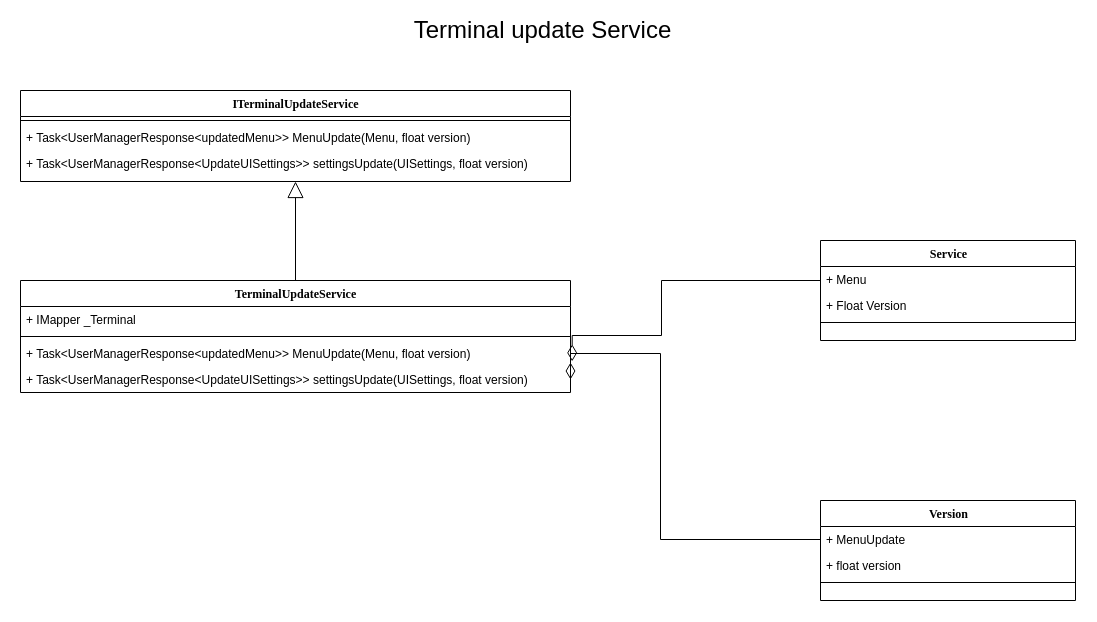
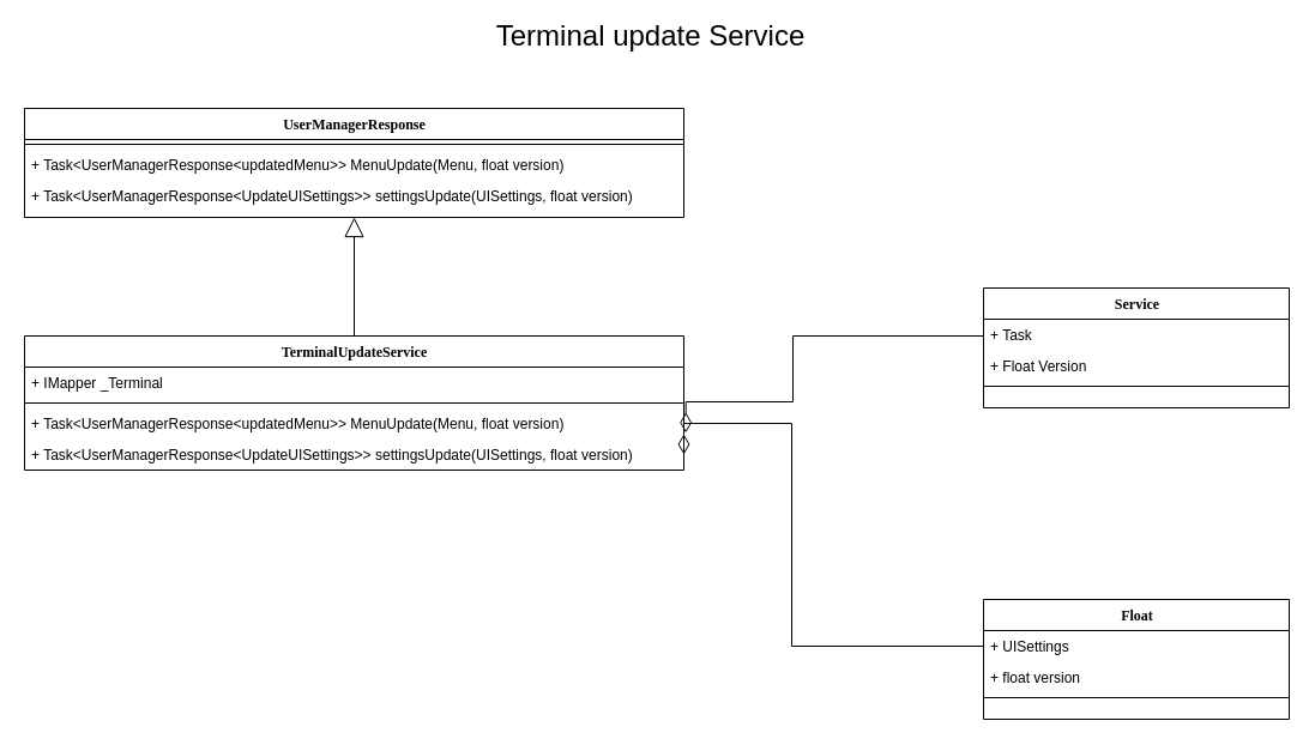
  <mxCell id="0" />
  <mxCell id="1" parent="0" />
  <mxCell id="2" value="&lt;font style=&quot;font-size: 24px&quot;&gt;Terminal update Service&lt;br&gt;&lt;/font&gt;" style="text;html=1;strokeColor=none;fillColor=none;align=center;verticalAlign=middle;whiteSpace=wrap;rounded=0;" vertex="1" parent="1"><mxGeometry x="390" y="20" width="305" height="20" as="geometry" /></mxCell>
  <mxCell id="3" style="edgeStyle=orthogonalEdgeStyle;rounded=0;orthogonalLoop=1;jettySize=auto;html=1;exitX=0.5;exitY=0;exitDx=0;exitDy=0;entryX=0.5;entryY=1;entryDx=0;entryDy=0;endArrow=block;endFill=0;endSize=14;" edge="1" parent="1" source="4" target="15"><mxGeometry relative="1" as="geometry" /></mxCell>
  <mxCell id="4" value="TerminalUpdateService" style="swimlane;html=1;fontStyle=1;align=center;verticalAlign=top;childLayout=stackLayout;horizontal=1;startSize=26;horizontalStack=0;resizeParent=1;resizeLast=0;collapsible=1;marginBottom=0;swimlaneFillColor=#ffffff;rounded=0;shadow=0;comic=0;labelBackgroundColor=none;strokeWidth=1;fillColor=none;fontFamily=Verdana;fontSize=12" vertex="1" parent="1"><mxGeometry x="20" y="280" width="550" height="112" as="geometry" /></mxCell>
  <mxCell id="5" value="+ IMapper _Terminal" style="text;html=1;strokeColor=none;fillColor=none;align=left;verticalAlign=top;spacingLeft=4;spacingRight=4;whiteSpace=wrap;overflow=hidden;rotatable=0;points=[[0,0.5],[1,0.5]];portConstraint=eastwest;" vertex="1" parent="4"><mxGeometry y="26" width="550" height="26" as="geometry" /></mxCell>
  <mxCell id="6" value="" style="line;html=1;strokeWidth=1;fillColor=none;align=left;verticalAlign=middle;spacingTop=-1;spacingLeft=3;spacingRight=3;rotatable=0;labelPosition=right;points=[];portConstraint=eastwest;" vertex="1" parent="4"><mxGeometry y="52" width="550" height="8" as="geometry" /></mxCell>
  <mxCell id="7" value="+ Task&amp;lt;UserManagerResponse&amp;lt;updatedMenu&amp;gt;&amp;gt; MenuUpdate(Menu, float version)" style="text;html=1;strokeColor=none;fillColor=none;align=left;verticalAlign=top;spacingLeft=4;spacingRight=4;whiteSpace=wrap;overflow=hidden;rotatable=0;points=[[0,0.5],[1,0.5]];portConstraint=eastwest;" vertex="1" parent="4"><mxGeometry y="60" width="550" height="26" as="geometry" /></mxCell>
  <mxCell id="8" value="+ Task&amp;lt;UserManagerResponse&amp;lt;UpdateUISettings&amp;gt;&amp;gt;&amp;nbsp;settingsUpdate(UISettings, float version)" style="text;html=1;strokeColor=none;fillColor=none;align=left;verticalAlign=top;spacingLeft=4;spacingRight=4;whiteSpace=wrap;overflow=hidden;rotatable=0;points=[[0,0.5],[1,0.5]];portConstraint=eastwest;" vertex="1" parent="4"><mxGeometry y="86" width="550" height="26" as="geometry" /></mxCell>
- <mxCell id="9" value="Version" style="swimlane;html=1;fontStyle=1;align=center;verticalAlign=top;childLayout=stackLayout;horizontal=1;startSize=26;horizontalStack=0;resizeParent=1;resizeLast=0;collapsible=1;marginBottom=0;swimlaneFillColor=#ffffff;rounded=0;shadow=0;comic=0;labelBackgroundColor=none;strokeWidth=1;fillColor=none;fontFamily=Verdana;fontSize=12" vertex="1" parent="1"><mxGeometry x="820" y="500" width="255" height="100" as="geometry" /></mxCell>
- <mxCell id="10" value="+ MenuUpdate" style="text;html=1;strokeColor=none;fillColor=none;align=left;verticalAlign=top;spacingLeft=4;spacingRight=4;whiteSpace=wrap;overflow=hidden;rotatable=0;points=[[0,0.5],[1,0.5]];portConstraint=eastwest;" vertex="1" parent="9"><mxGeometry y="26" width="255" height="26" as="geometry" /></mxCell>
+ <mxCell id="9" value="Float" style="swimlane;html=1;fontStyle=1;align=center;verticalAlign=top;childLayout=stackLayout;horizontal=1;startSize=26;horizontalStack=0;resizeParent=1;resizeLast=0;collapsible=1;marginBottom=0;swimlaneFillColor=#ffffff;rounded=0;shadow=0;comic=0;labelBackgroundColor=none;strokeWidth=1;fillColor=none;fontFamily=Verdana;fontSize=12" vertex="1" parent="1"><mxGeometry x="820" y="500" width="255" height="100" as="geometry" /></mxCell>
+ <mxCell id="10" value="+ UISettings" style="text;html=1;strokeColor=none;fillColor=none;align=left;verticalAlign=top;spacingLeft=4;spacingRight=4;whiteSpace=wrap;overflow=hidden;rotatable=0;points=[[0,0.5],[1,0.5]];portConstraint=eastwest;" vertex="1" parent="9"><mxGeometry y="26" width="255" height="26" as="geometry" /></mxCell>
  <mxCell id="11" value="+ float version" style="text;html=1;strokeColor=none;fillColor=none;align=left;verticalAlign=top;spacingLeft=4;spacingRight=4;whiteSpace=wrap;overflow=hidden;rotatable=0;points=[[0,0.5],[1,0.5]];portConstraint=eastwest;" vertex="1" parent="9"><mxGeometry y="52" width="255" height="26" as="geometry" /></mxCell>
  <mxCell id="12" value="" style="line;html=1;strokeWidth=1;fillColor=none;align=left;verticalAlign=middle;spacingTop=-1;spacingLeft=3;spacingRight=3;rotatable=0;labelPosition=right;points=[];portConstraint=eastwest;" vertex="1" parent="9"><mxGeometry y="78" width="255" height="8" as="geometry" /></mxCell>
  <mxCell id="13" style="edgeStyle=orthogonalEdgeStyle;rounded=0;orthogonalLoop=1;jettySize=auto;html=1;exitX=0;exitY=0.5;exitDx=0;exitDy=0;entryX=1;entryY=0.5;entryDx=0;entryDy=0;endArrow=diamondThin;endFill=0;endSize=14;" edge="1" parent="1" source="10" target="8"><mxGeometry relative="1" as="geometry"><Array as="points"><mxPoint x="660" y="539" /><mxPoint x="660" y="353" /></Array></mxGeometry></mxCell>
  <mxCell id="14" style="edgeStyle=orthogonalEdgeStyle;rounded=0;orthogonalLoop=1;jettySize=auto;html=1;exitX=0;exitY=0.5;exitDx=0;exitDy=0;endArrow=diamondThin;endFill=0;endSize=14;entryX=1.003;entryY=0.801;entryDx=0;entryDy=0;entryPerimeter=0;" edge="1" parent="1" target="7"><mxGeometry relative="1" as="geometry"><mxPoint x="571" y="378.932" as="targetPoint" /><mxPoint x="821" y="280" as="sourcePoint" /><Array as="points"><mxPoint x="661" y="280" /><mxPoint x="661" y="335" /></Array></mxGeometry></mxCell>
- <mxCell id="15" value="ITerminalUpdateService" style="swimlane;html=1;fontStyle=1;align=center;verticalAlign=top;childLayout=stackLayout;horizontal=1;startSize=26;horizontalStack=0;resizeParent=1;resizeLast=0;collapsible=1;marginBottom=0;swimlaneFillColor=#ffffff;rounded=0;shadow=0;comic=0;labelBackgroundColor=none;strokeWidth=1;fillColor=none;fontFamily=Verdana;fontSize=12" vertex="1" parent="1"><mxGeometry x="20" y="90" width="550" height="91" as="geometry" /></mxCell>
+ <mxCell id="15" value="UserManagerResponse" style="swimlane;html=1;fontStyle=1;align=center;verticalAlign=top;childLayout=stackLayout;horizontal=1;startSize=26;horizontalStack=0;resizeParent=1;resizeLast=0;collapsible=1;marginBottom=0;swimlaneFillColor=#ffffff;rounded=0;shadow=0;comic=0;labelBackgroundColor=none;strokeWidth=1;fillColor=none;fontFamily=Verdana;fontSize=12" vertex="1" parent="1"><mxGeometry x="20" y="90" width="550" height="91" as="geometry" /></mxCell>
  <mxCell id="16" value="" style="line;html=1;strokeWidth=1;fillColor=none;align=left;verticalAlign=middle;spacingTop=-1;spacingLeft=3;spacingRight=3;rotatable=0;labelPosition=right;points=[];portConstraint=eastwest;" vertex="1" parent="15"><mxGeometry y="26" width="550" height="8" as="geometry" /></mxCell>
  <mxCell id="17" value="+ Task&amp;lt;UserManagerResponse&amp;lt;updatedMenu&amp;gt;&amp;gt; MenuUpdate(Menu, float version)" style="text;html=1;strokeColor=none;fillColor=none;align=left;verticalAlign=top;spacingLeft=4;spacingRight=4;whiteSpace=wrap;overflow=hidden;rotatable=0;points=[[0,0.5],[1,0.5]];portConstraint=eastwest;" vertex="1" parent="15"><mxGeometry y="34" width="550" height="26" as="geometry" /></mxCell>
  <mxCell id="18" value="+ Task&amp;lt;UserManagerResponse&amp;lt;UpdateUISettings&amp;gt;&amp;gt;&amp;nbsp;settingsUpdate(UISettings, float version)" style="text;html=1;strokeColor=none;fillColor=none;align=left;verticalAlign=top;spacingLeft=4;spacingRight=4;whiteSpace=wrap;overflow=hidden;rotatable=0;points=[[0,0.5],[1,0.5]];portConstraint=eastwest;" vertex="1" parent="15"><mxGeometry y="60" width="550" height="26" as="geometry" /></mxCell>
  <mxCell id="19" value="Service" style="swimlane;html=1;fontStyle=1;align=center;verticalAlign=top;childLayout=stackLayout;horizontal=1;startSize=26;horizontalStack=0;resizeParent=1;resizeLast=0;collapsible=1;marginBottom=0;swimlaneFillColor=#ffffff;rounded=0;shadow=0;comic=0;labelBackgroundColor=none;strokeWidth=1;fillColor=none;fontFamily=Verdana;fontSize=12" vertex="1" parent="1"><mxGeometry x="820" y="240" width="255" height="100" as="geometry" /></mxCell>
- <mxCell id="20" value="+ Menu&amp;nbsp;" style="text;html=1;strokeColor=none;fillColor=none;align=left;verticalAlign=top;spacingLeft=4;spacingRight=4;whiteSpace=wrap;overflow=hidden;rotatable=0;points=[[0,0.5],[1,0.5]];portConstraint=eastwest;" vertex="1" parent="19"><mxGeometry y="26" width="255" height="26" as="geometry" /></mxCell>
+ <mxCell id="20" value="+ Task&amp;nbsp;" style="text;html=1;strokeColor=none;fillColor=none;align=left;verticalAlign=top;spacingLeft=4;spacingRight=4;whiteSpace=wrap;overflow=hidden;rotatable=0;points=[[0,0.5],[1,0.5]];portConstraint=eastwest;" vertex="1" parent="19"><mxGeometry y="26" width="255" height="26" as="geometry" /></mxCell>
  <mxCell id="21" value="+ Float Version" style="text;html=1;strokeColor=none;fillColor=none;align=left;verticalAlign=top;spacingLeft=4;spacingRight=4;whiteSpace=wrap;overflow=hidden;rotatable=0;points=[[0,0.5],[1,0.5]];portConstraint=eastwest;" vertex="1" parent="19"><mxGeometry y="52" width="255" height="26" as="geometry" /></mxCell>
  <mxCell id="22" value="" style="line;html=1;strokeWidth=1;fillColor=none;align=left;verticalAlign=middle;spacingTop=-1;spacingLeft=3;spacingRight=3;rotatable=0;labelPosition=right;points=[];portConstraint=eastwest;" vertex="1" parent="19"><mxGeometry y="78" width="255" height="8" as="geometry" /></mxCell>
